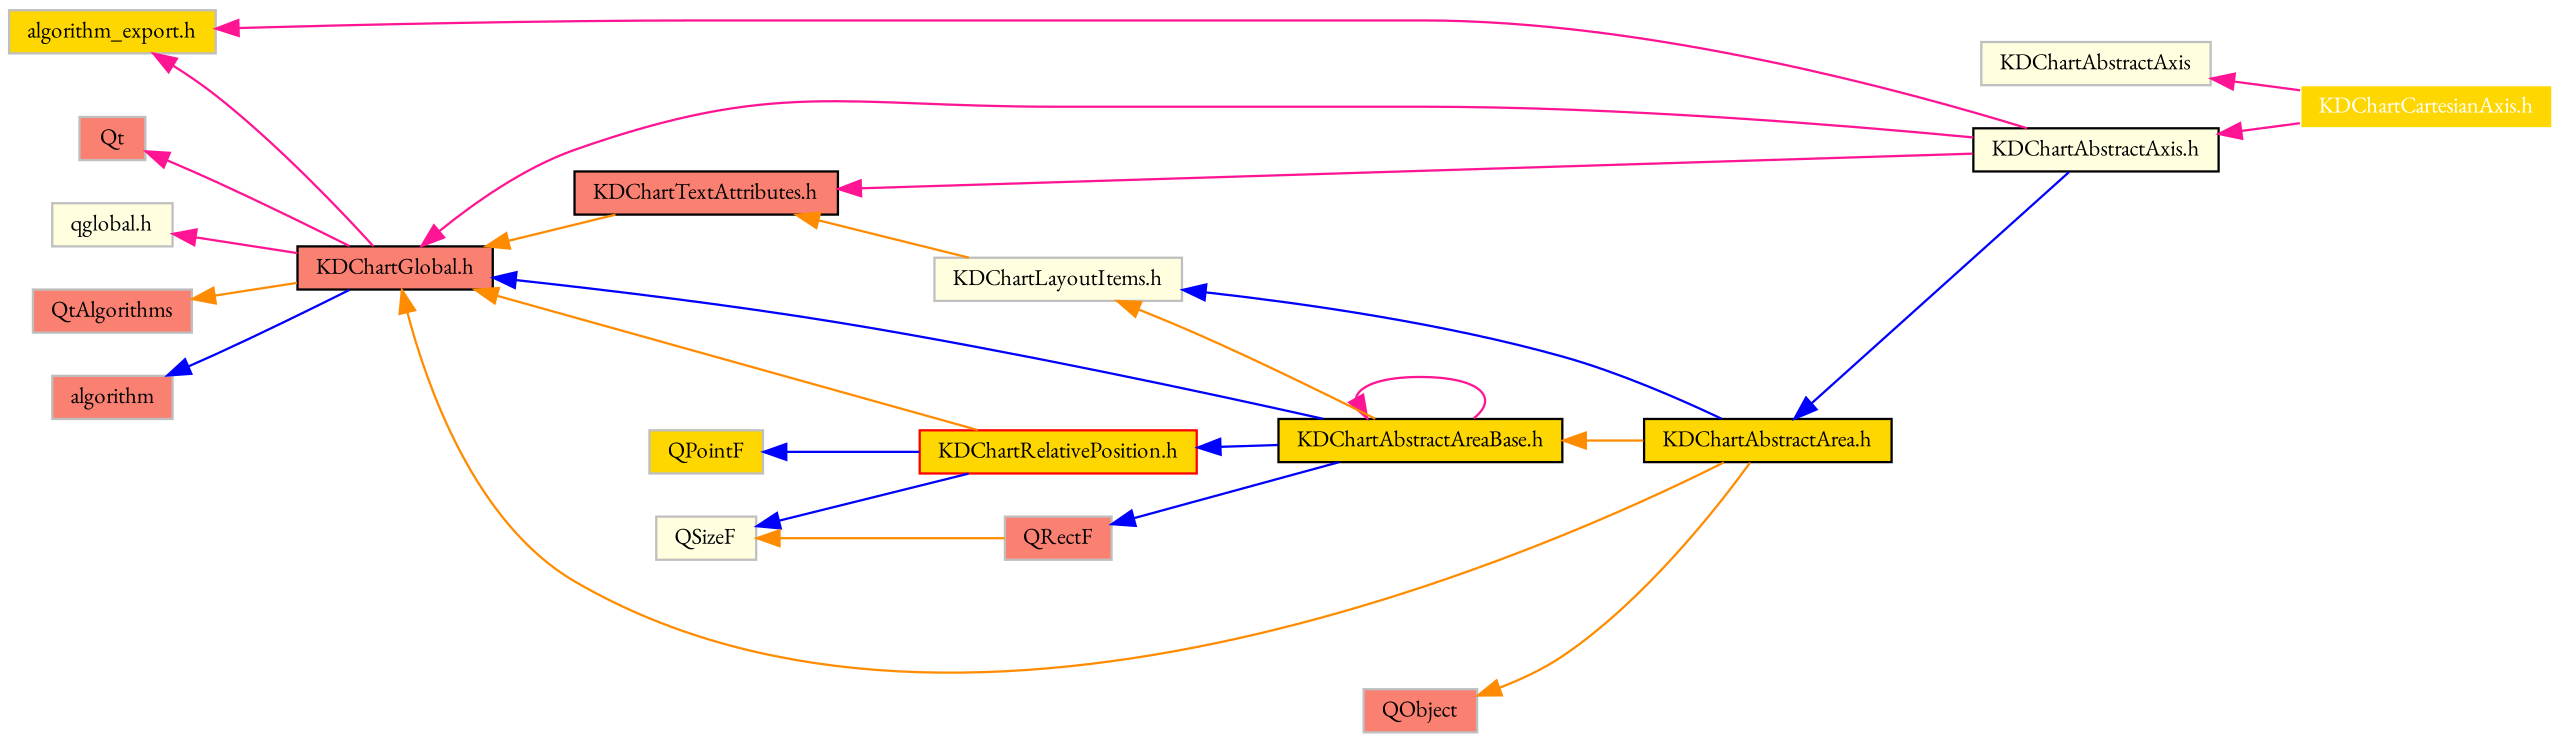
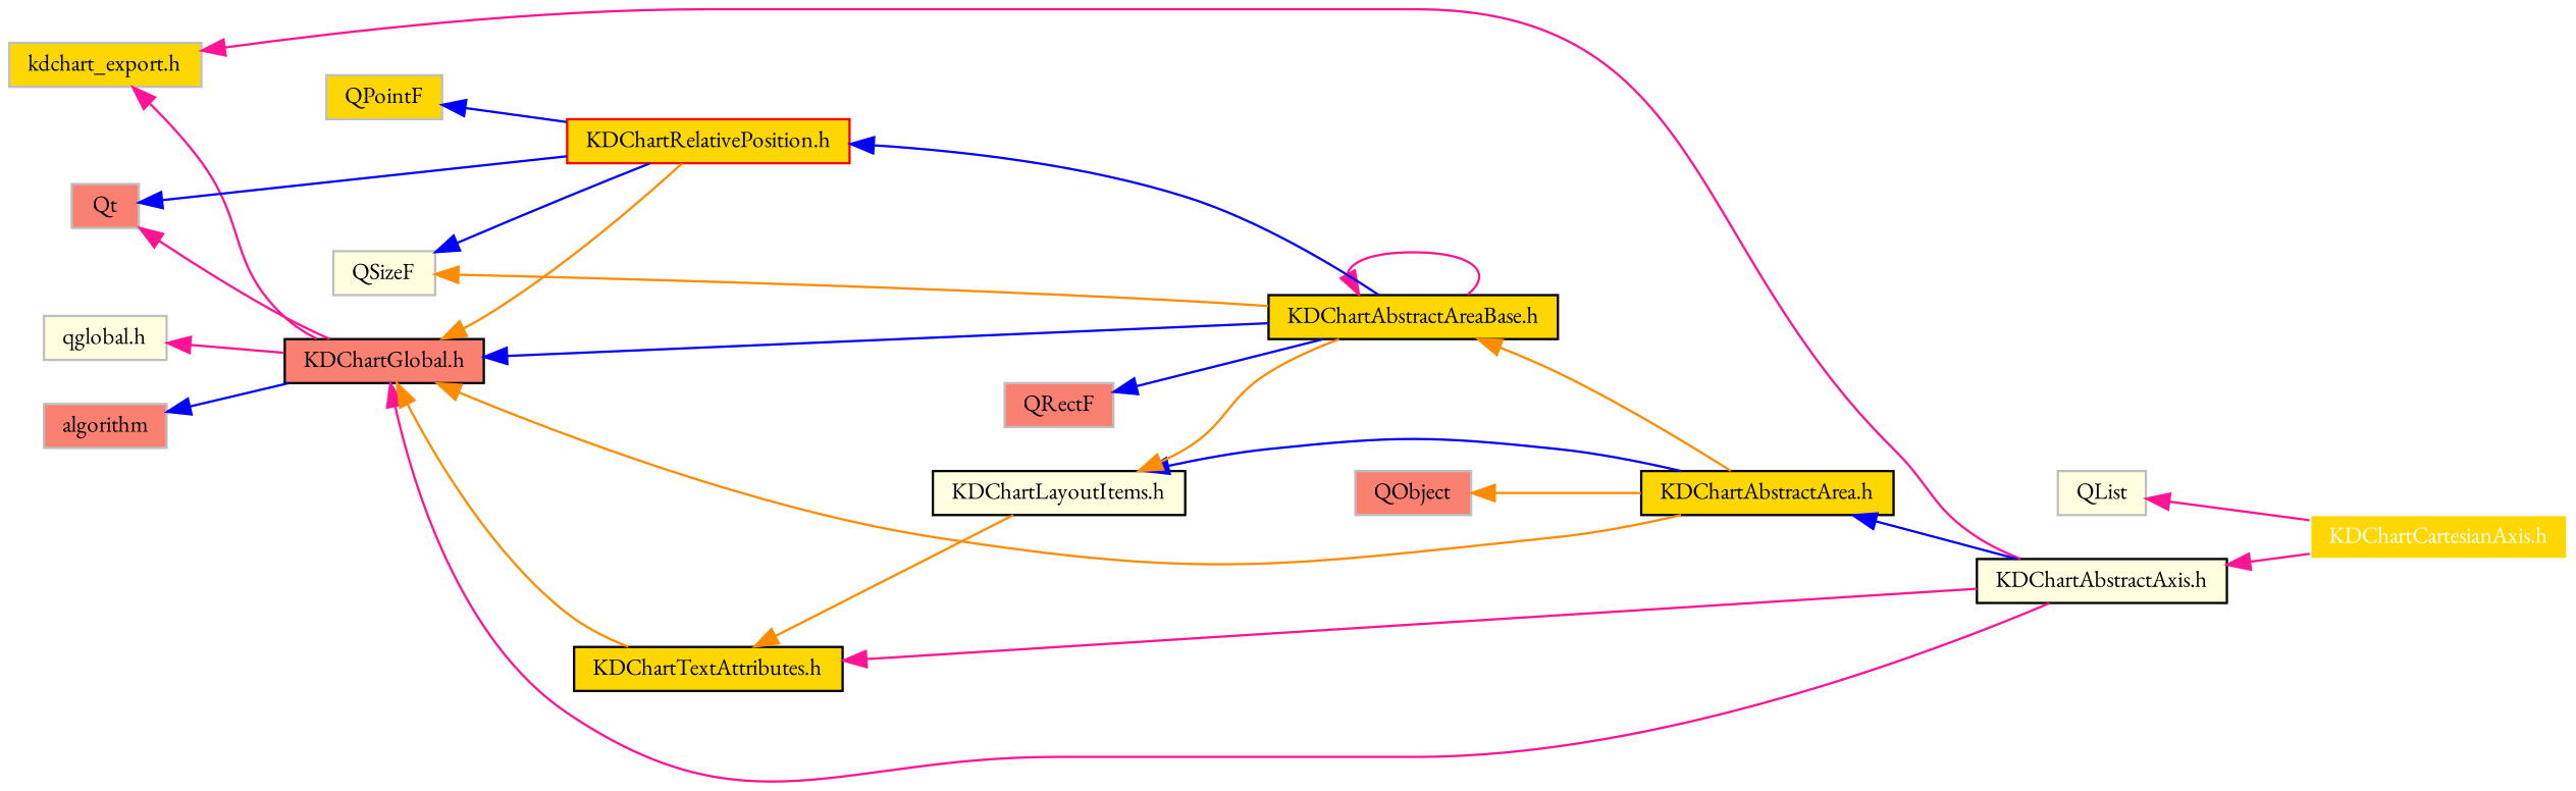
  digraph {
    fontname="EB Garamond"
    rankdir=LR
    node [color=grey75 fillcolor=salmon fontname="EB Garamond" fontsize=10 shape=record style=filled]
    edge [color=deeppink dir=back fontname="EB Garamond" fontsize=10 labelfontname=Helvetica labelfontsize=10 style=solid]
    n1 [color=white fillcolor=gold fontcolor=white height=0.2 label="KDChartCartesianAxis.h" width=0.4]
-   n2 [fillcolor=lightyellow height=0.2 label=KDChartAbstractAxis width=0.4]
+   n2 [fillcolor=lightyellow height=0.2 label=QList width=0.4]
    n3 [color=black fillcolor=lightyellow height=0.2 label="KDChartAbstractAxis.h" width=0.4]
-   n4 [fillcolor=gold height=0.2 label="algorithm_export.h" width=0.4]
+   n4 [fillcolor=gold height=0.2 label="kdchart_export.h" width=0.4]
    n5 [color=black height=0.2 label="KDChartGlobal.h" width=0.4]
    n6 [color=black fillcolor=gold height=0.2 label="KDChartAbstractArea.h" width=0.4]
    n7 [color=black fillcolor=gold height=0.2 label="KDChartAbstractAreaBase.h" width=0.4]
-   n8 [color=black height=0.2 label="KDChartTextAttributes.h" width=0.4]
+   n8 [color=black fillcolor=gold height=0.2 label="KDChartTextAttributes.h" width=0.4]
    n9 [color=red fillcolor=gold height=0.2 label="KDChartRelativePosition.h" width=0.4]
-   n10 [fillcolor=lightyellow height=0.2 label="KDChartLayoutItems.h" width=0.4]
+   n10 [color=black fillcolor=lightyellow height=0.2 label="KDChartLayoutItems.h" width=0.4]
    n11 [fillcolor=lightyellow height=0.2 label="qglobal.h" width=0.4]
-   n12 [height=0.2 label=QtAlgorithms width=0.4]
    n13 [height=0.2 label=algorithm width=0.4]
    n14 [height=0.2 label=Qt width=0.4]
    n15 [height=0.2 label=QObject width=0.4]
    n16 [fillcolor=gold height=0.2 label=QPointF width=0.4]
    n17 [fillcolor=lightyellow height=0.2 label=QSizeF width=0.4]
    n18 [height=0.2 label=QRectF width=0.4]
    n2 -> n1
    n3 -> n1
    n4 -> n3
    n4 -> n5
    n5 -> n3
    n5 -> n6 [color=darkorange]
    n5 -> n7 [color=blue]
    n5 -> n8 [color=darkorange]
    n5 -> n9 [color=darkorange]
    n6 -> n3 [color=blue]
    n7 -> n6 [color=darkorange]
    n7 -> n7
    n8 -> n3
    n8 -> n10 [color=darkorange]
    n9 -> n7 [color=blue]
    n10 -> n6 [color=blue]
    n10 -> n7 [color=darkorange]
    n11 -> n5
-   n12 -> n5 [color=darkorange]
    n13 -> n5 [color=blue]
    n14 -> n5
+   n14 -> n9 [color=blue]
    n15 -> n6 [color=darkorange]
    n16 -> n9 [color=blue]
-   n17 -> n18 [color=darkorange]
+   n17 -> n7 [color=darkorange]
    n17 -> n9 [color=blue]
    n18 -> n7 [color=blue]
  }
